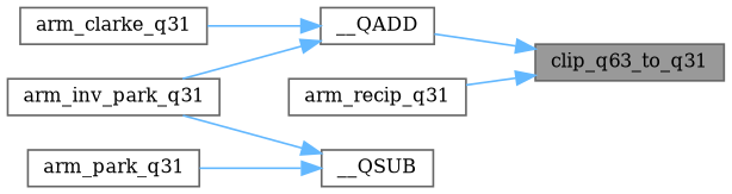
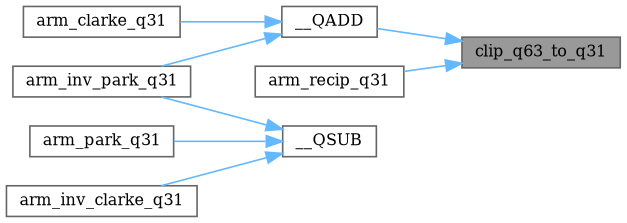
  digraph {
    fontname="DejaVu Serif"
    rankdir=RL
    node [color=grey40 fillcolor=white fontname="DejaVu Serif" fontsize=10 shape=box style=filled]
    edge [color=steelblue1 dir=back fontname="DejaVu Serif" fontsize=10 labelfontname=Helvetica labelfontsize=10 style=solid]
    n1 [color=gray40 fillcolor=grey60 fontcolor=black height=0.2 label=clip_q63_to_q31 width=0.4]
    n2 [height=0.2 label=__QADD width=0.4]
    n3 [height=0.2 label=arm_recip_q31 width=0.4]
    n4 [height=0.2 label=arm_clarke_q31 width=0.4]
    n5 [height=0.2 label=arm_inv_park_q31 width=0.4]
    n6 [height=0.2 label=__QSUB width=0.4]
    n7 [height=0.2 label=arm_park_q31 width=0.4]
+   n8 [height=0.2 label=arm_inv_clarke_q31 width=0.4]
    n1 -> n2
    n1 -> n3
    n2 -> n4
    n2 -> n5
    n6 -> n5
    n6 -> n7
+   n6 -> n8
  }
